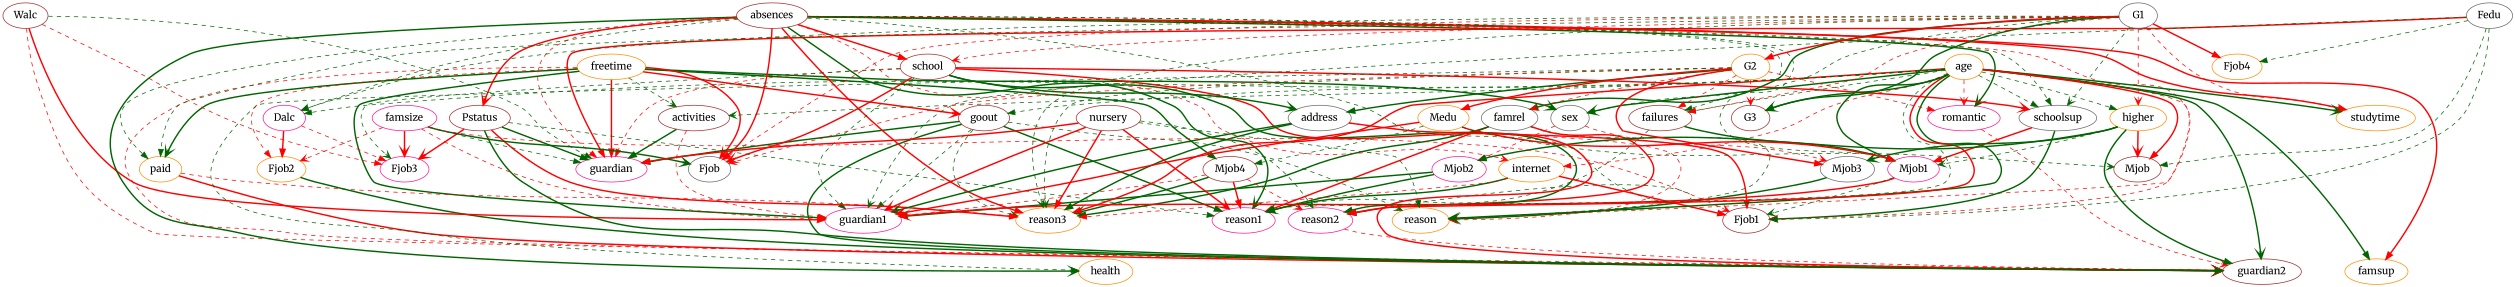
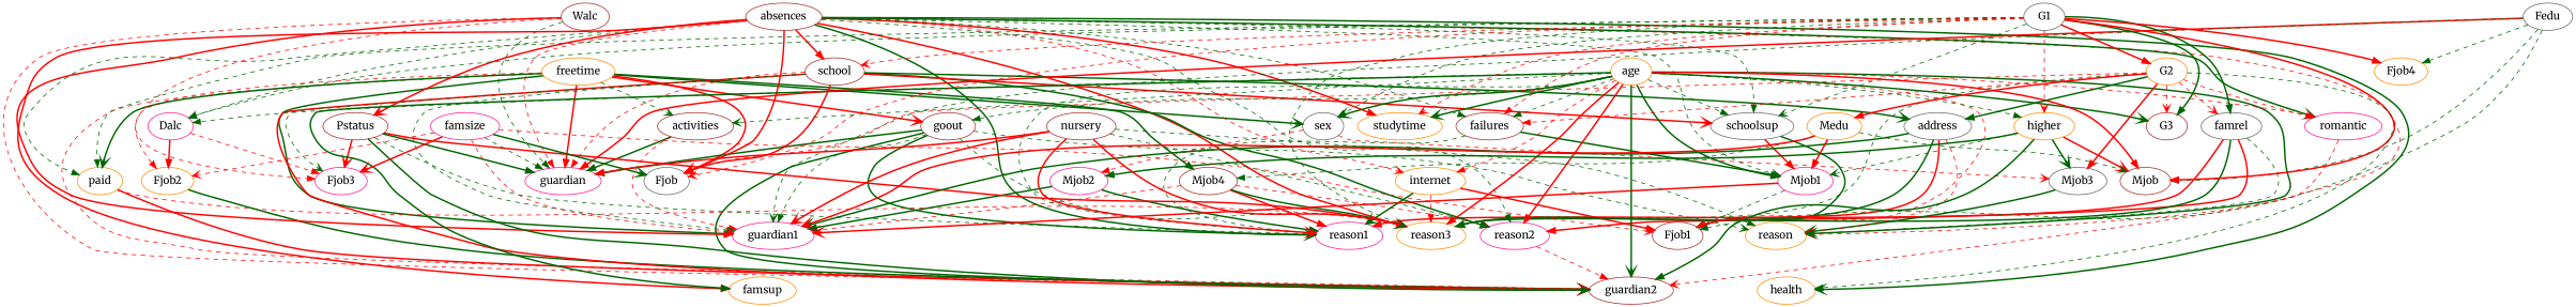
  strict digraph {
    fontname=Merriweather
    node [bias=0.0 color=darkorange dist_type="causal_canvas.custom_distributions.categorical.DistTypeCategorical object at 0x7ff9a8979810" fontname=Merriweather]
    edge [arrowhead=normal color=darkgreen fontname=Merriweather origin=learned style=bold]
    famrel [bias=-1.5956992 color=gray40 dist_type="causalnex.structure.pytorch.dist_type.ordinal.DistTypeOrdinal object at 0x7ff9a897a4d0"]
    reason [bias=-0.28018752 dist_type="causal_canvas.custom_distributions.categorical.DistTypeCategorical object at 0x7ff9aa20d6c0"]
    reason1 [bias=-1.0477792 color=deeppink dist_type="causal_canvas.custom_distributions.categorical.DistTypeCategorical object at 0x7ff9aa20d6c0"]
    reason2 [bias=0.74244547 color=deeppink dist_type="causal_canvas.custom_distributions.categorical.DistTypeCategorical object at 0x7ff9aa20d6c0"]
    reason3 [bias=-0.86979026 dist_type="causal_canvas.custom_distributions.categorical.DistTypeCategorical object at 0x7ff9aa20d6c0"]
    guardian2 [bias=0.2715732 color=brown dist_type="causal_canvas.custom_distributions.categorical.DistTypeCategorical object at 0x7ff9aa20c280"]
    freetime [bias=-2.0457618 dist_type="causalnex.structure.pytorch.dist_type.continuous.DistTypeContinuous object at 0x7ff9a897a7a0"]
    goout [bias=-0.03914416 color=brown dist_type="causalnex.structure.pytorch.dist_type.ordinal.DistTypeOrdinal object at 0x7ff9a897bdc0"]
    sex [color=gray40 dist_type="causalnex.structure.pytorch.dist_type.binary.DistTypeBinary object at 0x7ff9a897bfa0"]
    paid [bias=-0.0028765888 dist_type="causalnex.structure.pytorch.dist_type.binary.DistTypeBinary object at 0x7ff9aa20cdc0"]
    activities [bias=-0.44708046 color=brown dist_type="causalnex.structure.pytorch.dist_type.binary.DistTypeBinary object at 0x7ff9aa20c430"]
    Mjob4 [bias=0.035104666 color=brown]
    guardian [bias=0.021789609 color=deeppink dist_type="causal_canvas.custom_distributions.categorical.DistTypeCategorical object at 0x7ff9aa20c280"]
    guardian1 [bias=-0.31905192 color=deeppink dist_type="causal_canvas.custom_distributions.categorical.DistTypeCategorical object at 0x7ff9aa20c280"]
    Fjob [bias=0.24954504 color=gray40 dist_type="causal_canvas.custom_distributions.categorical.DistTypeCategorical object at 0x7ff9a897bf40"]
    Fjob2 [bias=0.100225456 dist_type="causal_canvas.custom_distributions.categorical.DistTypeCategorical object at 0x7ff9a897bf40"]
    Mjob2 [bias=-0.581217 color=deeppink]
    Mjob3 [bias=-0.40608865 color=gray40]
    Dalc [bias=0.039227102 color=deeppink dist_type="causalnex.structure.pytorch.dist_type.ordinal.DistTypeOrdinal object at 0x7ff9a897bdf0"]
    Fjob3 [bias=-0.16363493 color=deeppink dist_type="causal_canvas.custom_distributions.categorical.DistTypeCategorical object at 0x7ff9a897bf40"]
    Walc [bias=-2.226402 color=brown dist_type="causalnex.structure.pytorch.dist_type.ordinal.DistTypeOrdinal object at 0x7ff9a897a350"]
    health [bias=-0.9251765 dist_type="causalnex.structure.pytorch.dist_type.ordinal.DistTypeOrdinal object at 0x7ff9a897ac50"]
    absences [bias=-0.50330824 color=brown dist_type="causal_canvas.custom_distributions.tweedie.DistTypeTweedie object at 0x7ff9a8978c40"]
    studytime [bias=0.060766533 dist_type="causalnex.structure.pytorch.dist_type.ordinal.DistTypeOrdinal object at 0x7ff9a89786d0"]
    failures [color=brown dist_type="causalnex.structure.pytorch.dist_type.ordinal.DistTypeOrdinal object at 0x7ff9a8979a50"]
    school [bias=0.1041656 color=brown dist_type="causalnex.structure.pytorch.dist_type.binary.DistTypeBinary object at 0x7ff9a897be20"]
    Pstatus [bias=2.1731572 color=brown dist_type="causalnex.structure.pytorch.dist_type.binary.DistTypeBinary object at 0x7ff9aa20c6a0"]
    schoolsup [bias=-0.11515046 color=gray40 dist_type="causalnex.structure.pytorch.dist_type.binary.DistTypeBinary object at 0x7ff9aa20cb50"]
    famsup [bias=0.057336967 dist_type="causalnex.structure.pytorch.dist_type.binary.DistTypeBinary object at 0x7ff9aa20c1c0"]
    internet [bias=-0.2662773 dist_type="causalnex.structure.pytorch.dist_type.binary.DistTypeBinary object at 0x7ff9aa20e080"]
    romantic [bias=0.6436663 color=deeppink dist_type="causalnex.structure.pytorch.dist_type.binary.DistTypeBinary object at 0x7ff9aa20dd50"]
    Mjob1 [bias=-0.80060446 color=deeppink]
    address [bias=-0.24671714 color=gray40 dist_type="causalnex.structure.pytorch.dist_type.binary.DistTypeBinary object at 0x7ff9a8f23070"]
    Fjob1 [bias=-0.09084373 color=brown dist_type="causal_canvas.custom_distributions.categorical.DistTypeCategorical object at 0x7ff9a897bf40"]
    age [bias=-0.4657775 dist_type="causal_canvas.custom_distributions.non_negative_bimodal.DistTypeNonNegBimodal object at 0x7ff9a8979e10"]
    higher [bias=2.0577197 dist_type="causalnex.structure.pytorch.dist_type.binary.DistTypeBinary object at 0x7ff9aa20c3d0"]
    G3 [bias=-1.3137788 color=brown dist_type="causalnex.structure.pytorch.dist_type.continuous.DistTypeContinuous object at 0x7ff9aa20ded0"]
    Mjob [bias=0.2653842 color=brown]
    Medu [bias=-0.5817161 dist_type="causalnex.structure.pytorch.dist_type.ordinal.DistTypeOrdinal object at 0x7ff9a8979ea0"]
    Fedu [bias=-0.43287575 color=gray40 dist_type="causalnex.structure.pytorch.dist_type.ordinal.DistTypeOrdinal object at 0x7ff9a89790c0"]
    Fjob4 [bias=-1.1098 dist_type="causal_canvas.custom_distributions.categorical.DistTypeCategorical object at 0x7ff9a897bf40"]
    famsize [bias=1.5795132 color=deeppink dist_type="causalnex.structure.pytorch.dist_type.binary.DistTypeBinary object at 0x7ff9aa20cd60"]
    nursery [bias=2.2296278 color=brown dist_type="causalnex.structure.pytorch.dist_type.binary.DistTypeBinary object at 0x7ff9aa20c340"]
    G1 [bias=0.5535551 color=gray40 dist_type="causalnex.structure.pytorch.dist_type.continuous.DistTypeContinuous object at 0x7ff9aa20e290"]
    G2 [bias=1.1208361 dist_type="causalnex.structure.pytorch.dist_type.continuous.DistTypeContinuous object at 0x7ff9aa20dfc0"]
    famrel -> reason [mean_effect=1.4018897 style=dashed weight=-1.401889681816101]
    famrel -> reason1 [color=red mean_effect=1.3708215 weight=-1.370821475982666]
    famrel -> reason2 [color=red mean_effect=1.2626859 weight=-1.2626858949661255]
    famrel -> reason3 [mean_effect=1.2520638 weight=-1.23820960521698]
    reason2 -> guardian2 [color=red mean_effect=1.7530756 style=dashed weight=-1.7530755996704102]
    freetime -> guardian2 [color=red mean_effect=2.753111 style=dashed weight=2.753110885620117]
    freetime -> goout [arrowhead=vee color=red mean_effect=2.1844013 weight=2.184401273727417]
    freetime -> sex [arrowhead=vee mean_effect=1.0504907 weight=1.0504907369613647]
    freetime -> paid [arrowhead=vee mean_effect=1.1148542 weight=-1.1148542165756226]
    freetime -> activities [arrowhead=vee mean_effect=1.0198598 style=dashed weight=1.019859790802002]
    freetime -> Mjob4 [mean_effect=1.4676706 weight=1.4676705598831177]
    freetime -> guardian [color=red mean_effect=2.9634373 weight=2.96343731880188]
    freetime -> guardian1 [mean_effect=2.8632233 weight=2.8632233142852783]
    freetime -> Fjob [arrowhead=vee color=red mean_effect=1.339913 weight=1.339913010597229]
    freetime -> Fjob2 [color=red mean_effect=1.0302255 style=dashed weight=1.0302255153656006]
    goout -> reason [arrowhead=vee mean_effect=1.0077146 style=dashed weight=1.0032007694244385]
    goout -> reason1 [mean_effect=0.88839585 weight=0.8883958458900452]
    goout -> reason3 [arrowhead=vee mean_effect=0.94076097 style=dashed weight=0.9127320647239685]
    goout -> guardian2 [arrowhead=vee mean_effect=1.29455 weight=1.2945499420166016]
    goout -> guardian [mean_effect=1.5987412 weight=1.5987411737442017]
    goout -> guardian1 [mean_effect=1.6239134 style=dashed weight=1.6239134073257446]
    sex -> Mjob2 [color=red mean_effect=0.97897923 style=dashed weight=0.978979229927063]
    sex -> Mjob3 [arrowhead=vee color=red mean_effect=0.88667756 style=dashed weight=0.8866775631904602]
    paid -> reason3 [color=red mean_effect=1.08088 style=dashed weight=-1.080880045890808]
    paid -> guardian2 [arrowhead=vee color=red mean_effect=0.84412235 weight=0.8441223502159119]
    activities -> guardian [mean_effect=1.1739974 weight=-1.173997402191162]
    activities -> guardian1 [color=red mean_effect=0.8925358 style=dashed weight=-0.887384295463562]
    Mjob4 -> reason1 [color=red mean_effect=0.8420683 weight=-0.8420683145523071]
    Mjob4 -> reason2 [arrowhead=vee color=red mean_effect=0.9750061 style=dashed weight=-0.975006103515625]
    Mjob4 -> reason3 [arrowhead=vee mean_effect=1.2625967 weight=-1.2625967264175415]
    Mjob4 -> guardian1 [arrowhead=vee color=red mean_effect=0.9781792 style=dashed weight=0.9781792163848877]
    Fjob2 -> guardian2 [arrowhead=vee mean_effect=1.0535328 weight=1.0535328388214111]
    Mjob2 -> reason1 [mean_effect=0.8864673 weight=0.8864672780036926]
    Mjob2 -> guardian1 [mean_effect=0.81748825 weight=-0.8174882531166077]
    Mjob3 -> reason [arrowhead=vee mean_effect=0.8199496 weight=0.8199496269226074]
    Dalc -> Fjob2 [color=red mean_effect=0.8985838 weight=-0.8985838294029236]
    Dalc -> Fjob3 [color=red mean_effect=1.1381364 style=dashed weight=-1.1380807161331177]
    Walc -> guardian2 [color=red mean_effect=1.5545752 style=dashed weight=-1.5545752048492432]
    Walc -> guardian [mean_effect=2.020782 style=dashed weight=-2.020781993865967]
    Walc -> guardian1 [color=red mean_effect=1.6891763 weight=-1.689176321029663]
    Walc -> Fjob3 [color=red mean_effect=0.8477819 style=dashed weight=0.8395851850509644]
    absences -> reason [arrowhead=vee color=red mean_effect=2.5777333 style=dashed weight=-2.577733278274536]
    absences -> reason1 [arrowhead=vee mean_effect=1.2497969 weight=-1.2497968673706055]
    absences -> reason2 [mean_effect=3.356454 style=dashed weight=-3.3564538955688477]
    absences -> reason3 [color=red mean_effect=1.2631851 weight=-1.2631851434707642]
    absences -> paid [mean_effect=1.2844294 style=dashed weight=-1.2844294309616089]
    absences -> guardian [color=red mean_effect=0.94570184 style=dashed weight=-0.9457018375396729]
    absences -> Fjob [color=red mean_effect=1.187265 weight=1.1872650384902954]
    absences -> Dalc [arrowhead=vee mean_effect=1.3377347 style=dashed weight=1.3377346992492676]
    absences -> health [arrowhead=vee mean_effect=0.8598408 weight=-0.8598408102989197]
    absences -> studytime [color=red mean_effect=1.4636497 weight=-1.4636497497558594]
    absences -> failures [mean_effect=1.8805176 style=dashed weight=1.880517601966858]
    absences -> school [color=red mean_effect=4.0696387 weight=-4.069638729095459]
    absences -> Pstatus [arrowhead=vee color=red mean_effect=2.023869 weight=-2.023869037628174]
    absences -> schoolsup [mean_effect=2.005309 style=dashed weight=-2.0053091049194336]
    absences -> famsup [color=red mean_effect=0.93731755 weight=0.9373175501823425]
    absences -> internet [arrowhead=vee color=red mean_effect=0.97729295 style=dashed weight=0.9772929549217224]
    absences -> romantic [arrowhead=vee mean_effect=0.9334718 weight=0.9334717988967896]
    absences -> Mjob1 [arrowhead=vee mean_effect=2.992636 style=dashed weight=-2.99263596534729]
    failures -> reason1 [arrowhead=vee mean_effect=0.868735 style=dashed weight=-0.8687350153923035]
    failures -> Mjob1 [mean_effect=0.81443554 weight=0.8144355416297913]
    school -> reason2 [mean_effect=0.831485 weight=0.8314849734306335]
    school -> guardian2 [arrowhead=vee color=red mean_effect=1.555249 weight=-1.5552489757537842]
    school -> guardian [color=red mean_effect=1.9991683 style=dashed weight=-1.9991682767868042]
    school -> guardian1 [mean_effect=2.44315 style=dashed weight=-2.4406843185424805]
    school -> Fjob [arrowhead=vee color=red mean_effect=1.6211687 weight=1.6211687326431274]
    school -> Fjob3 [arrowhead=vee mean_effect=1.3107874 style=dashed weight=1.3107874393463135]
    school -> schoolsup [arrowhead=vee color=red mean_effect=0.97893554 weight=-0.9789355397224426]
    school -> address [arrowhead=vee mean_effect=0.960051 weight=-0.9600510001182556]
    Pstatus -> reason1 [mean_effect=1.1374209 style=dashed weight=-1.137420892715454]
    Pstatus -> reason3 [color=red mean_effect=1.0917623 weight=-1.0917623043060303]
    Pstatus -> guardian2 [mean_effect=1.2612334 weight=-1.2612334489822388]
    Pstatus -> guardian [mean_effect=1.8999462 weight=1.8999462127685547]
    Pstatus -> Fjob3 [arrowhead=vee color=red mean_effect=1.1204084 weight=1.1204084157943726]
    schoolsup -> Mjob1 [color=red mean_effect=1.2011857 weight=-1.201185703277588]
    schoolsup -> Fjob1 [mean_effect=0.8846104 weight=0.8846104145050049]
    internet -> reason1 [arrowhead=vee mean_effect=1.0643221 weight=1.0643221139907837]
    internet -> reason3 [color=red mean_effect=1.1166973 style=dashed weight=1.1166973114013672]
    internet -> Fjob1 [color=red mean_effect=0.91636 weight=-0.9163600206375122]
    romantic -> guardian2 [arrowhead=vee color=red mean_effect=0.8171933 style=dashed weight=0.817193329334259]
    Mjob1 -> guardian1 [arrowhead=vee color=red mean_effect=1.0131356 weight=-1.013135552406311]
    Mjob1 -> Fjob1 [arrowhead=vee mean_effect=1.2536498 style=dashed weight=1.2536498308181763]
    address -> reason [arrowhead=vee color=red mean_effect=0.8545114 style=dashed weight=-0.8545113801956177]
    address -> reason3 [mean_effect=1.571777 weight=-1.5717769861221313]
    address -> guardian1 [arrowhead=vee mean_effect=0.8936855 weight=-0.893685519695282]
    address -> Fjob1 [color=red mean_effect=0.8325642 weight=0.8325641751289368]
    age -> reason [arrowhead=vee mean_effect=2.37163 weight=-2.3716299533843994]
    age -> reason1 [arrowhead=vee mean_effect=1.2645066 style=dashed weight=-1.2645065784454346]
    age -> reason2 [color=red mean_effect=2.314455 weight=-2.314455032348633]
    age -> reason3 [color=red mean_effect=1.2451552 weight=-1.2451552152633667]
    age -> guardian2 [arrowhead=vee mean_effect=9.004442 weight=9.00444221496582]
    age -> goout [mean_effect=0.9260651 style=dashed weight=0.9260650873184204]
    age -> sex [arrowhead=vee mean_effect=1.2997736 weight=-1.2997735738754272]
    age -> activities [arrowhead=vee mean_effect=0.96704406 style=dashed weight=-0.9670440554618835]
    age -> Dalc [mean_effect=1.0304956 style=dashed weight=1.0304956436157227]
    age -> studytime [arrowhead=vee mean_effect=0.9976382 weight=0.9976382255554199]
    age -> failures [mean_effect=3.9489768 style=dashed weight=3.948976755142212]
    age -> schoolsup [mean_effect=3.3988352 style=dashed weight=-3.3988351821899414]
    age -> famsup [mean_effect=0.89644456 weight=-0.89644455909729]
    age -> internet [color=red mean_effect=1.1386095 style=dashed weight=1.138609528541565]
    age -> romantic [arrowhead=vee color=red mean_effect=1.305311 style=dashed weight=1.3053109645843506]
    age -> Mjob1 [mean_effect=2.0722318 weight=-2.0722317695617676]
    age -> Fjob1 [arrowhead=vee color=red mean_effect=2.891438 style=dashed weight=-2.8914380073547363]
    age -> higher [mean_effect=3.7368658 style=dashed weight=-3.736865758895874]
    age -> G3 [arrowhead=vee mean_effect=1.4331472 weight=0.9048916697502136]
    age -> Mjob [color=red mean_effect=1.3288897 weight=1.3288897275924683]
    higher -> guardian2 [mean_effect=1.0589426 weight=-1.0589425563812256]
    higher -> Mjob2 [mean_effect=1.2251601 weight=1.2251601219177246]
    higher -> Mjob3 [arrowhead=vee mean_effect=1.0852506 weight=1.0852506160736084]
    higher -> Mjob1 [arrowhead=vee mean_effect=2.3580084 style=dashed weight=2.35800838470459]
    higher -> Mjob [arrowhead=vee color=red mean_effect=0.9544288 weight=0.9544287919998169]
    Medu -> Mjob4 [mean_effect=1.5430845 style=dashed weight=1.5430845022201538]
    Medu -> guardian1 [arrowhead=vee color=red mean_effect=0.82304394 weight=0.823043942451477]
    Medu -> Mjob1 [color=red mean_effect=0.83521795 weight=0.8352179527282715]
    Medu -> Mjob [arrowhead=vee mean_effect=1.391506 style=dashed weight=-1.3915059566497803]
    Fedu -> guardian [color=red mean_effect=1.1804206 weight=-1.1804206371307373]
    Fedu -> guardian1 [arrowhead=vee mean_effect=1.7905934 style=dashed weight=-1.7905933856964111]
    Fedu -> Fjob1 [mean_effect=1.1600577 style=dashed weight=1.1600576639175415]
    Fedu -> Mjob [mean_effect=0.91069126 style=dashed weight=0.9106912612915039]
    Fedu -> Fjob4 [mean_effect=0.8239022 style=dashed weight=0.8239021897315979]
    famsize -> guardian [mean_effect=1.4362183 style=dashed weight=1.43621826171875]
    famsize -> guardian1 [arrowhead=vee color=red mean_effect=1.1992176 style=dashed weight=1.1988288164138794]
    famsize -> Fjob [arrowhead=vee mean_effect=2.4057918 weight=2.405791759490967]
    famsize -> Fjob2 [arrowhead=vee color=red mean_effect=2.7017283 style=dashed weight=2.701728343963623]
    famsize -> Fjob3 [arrowhead=vee color=red mean_effect=2.1621153 weight=2.1621153354644775]
    famsize -> Fjob1 [arrowhead=vee color=red mean_effect=2.791674 style=dashed weight=2.7916738986968994]
    nursery -> reason [mean_effect=1.1233969 style=dashed weight=-1.123396873474121]
    nursery -> reason1 [arrowhead=vee color=red mean_effect=1.0258526 weight=-1.0258525609970093]
    nursery -> reason2 [arrowhead=vee mean_effect=1.0673252 style=dashed weight=-1.067325234413147]
    nursery -> reason3 [color=red mean_effect=0.86899674 weight=-0.8689967393875122]
    nursery -> guardian [color=red mean_effect=1.267292 weight=1.2672920227050781]
    nursery -> guardian1 [arrowhead=vee color=red mean_effect=1.2478051 weight=1.247805118560791]
    G1 -> famrel [mean_effect=0.90519905 weight=-0.9051990509033203]
    G1 -> reason3 [arrowhead=vee mean_effect=1.25264 style=dashed weight=1.2526400089263916]
    G1 -> sex [mean_effect=0.813656 style=dashed weight=-0.8136559724807739]
    G1 -> paid [mean_effect=2.1576493 style=dashed weight=-2.157649278640747]
    G1 -> Fjob [arrowhead=vee color=red mean_effect=1.1006372 style=dashed weight=-1.1006371974945068]
    G1 -> Dalc [mean_effect=1.3180431 style=dashed weight=-1.3180431127548218]
    G1 -> studytime [arrowhead=vee color=red mean_effect=1.4700304 style=dashed weight=1.470030426979065]
    G1 -> failures [color=red mean_effect=4.09953 style=dashed weight=-4.099530220031738]
    G1 -> school [arrowhead=vee color=red mean_effect=3.9010577 style=dashed weight=-3.901057720184326]
    G1 -> schoolsup [arrowhead=vee mean_effect=4.50291 style=dashed weight=-4.502910137176514]
    G1 -> higher [arrowhead=vee color=red mean_effect=7.84294 style=dashed weight=7.842939853668213]
    G1 -> G3 [mean_effect=3.151279 weight=3.1512789726257324]
+   G1 -> Mjob [color=red mean_effect=2.475876 weight=-2.4758760929107666]
    G1 -> Fjob4 [color=red mean_effect=1.6431588 weight=1.6431587934494019]
    G1 -> G2 [color=red mean_effect=0.83210605 weight=0.8321060538291931]
    G2 -> famrel [arrowhead=vee color=red mean_effect=1.5012907 style=dashed weight=1.5012906789779663]
    G2 -> reason3 [arrowhead=vee mean_effect=1.0490206 style=dashed weight=1.0490206480026245]
    G2 -> Fjob [arrowhead=vee color=red mean_effect=1.3357565 style=dashed weight=1.335756540298462]
    G2 -> Mjob3 [color=red mean_effect=0.9851674 weight=-0.985167384147644]
    G2 -> health [mean_effect=1.6149875 style=dashed weight=-1.6149874925613403]
    G2 -> failures [color=red mean_effect=4.8629775 style=dashed weight=-4.862977504730225]
    G2 -> romantic [color=red mean_effect=1.4649113 style=dashed weight=-1.4649113416671753]
    G2 -> address [mean_effect=1.5631574 weight=1.5631574392318726]
    G2 -> G3 [arrowhead=vee color=red mean_effect=14.276971 style=dashed weight=14.276970863342285]
    G2 -> Medu [color=red mean_effect=1.118891 weight=1.1188910007476807]
  }
